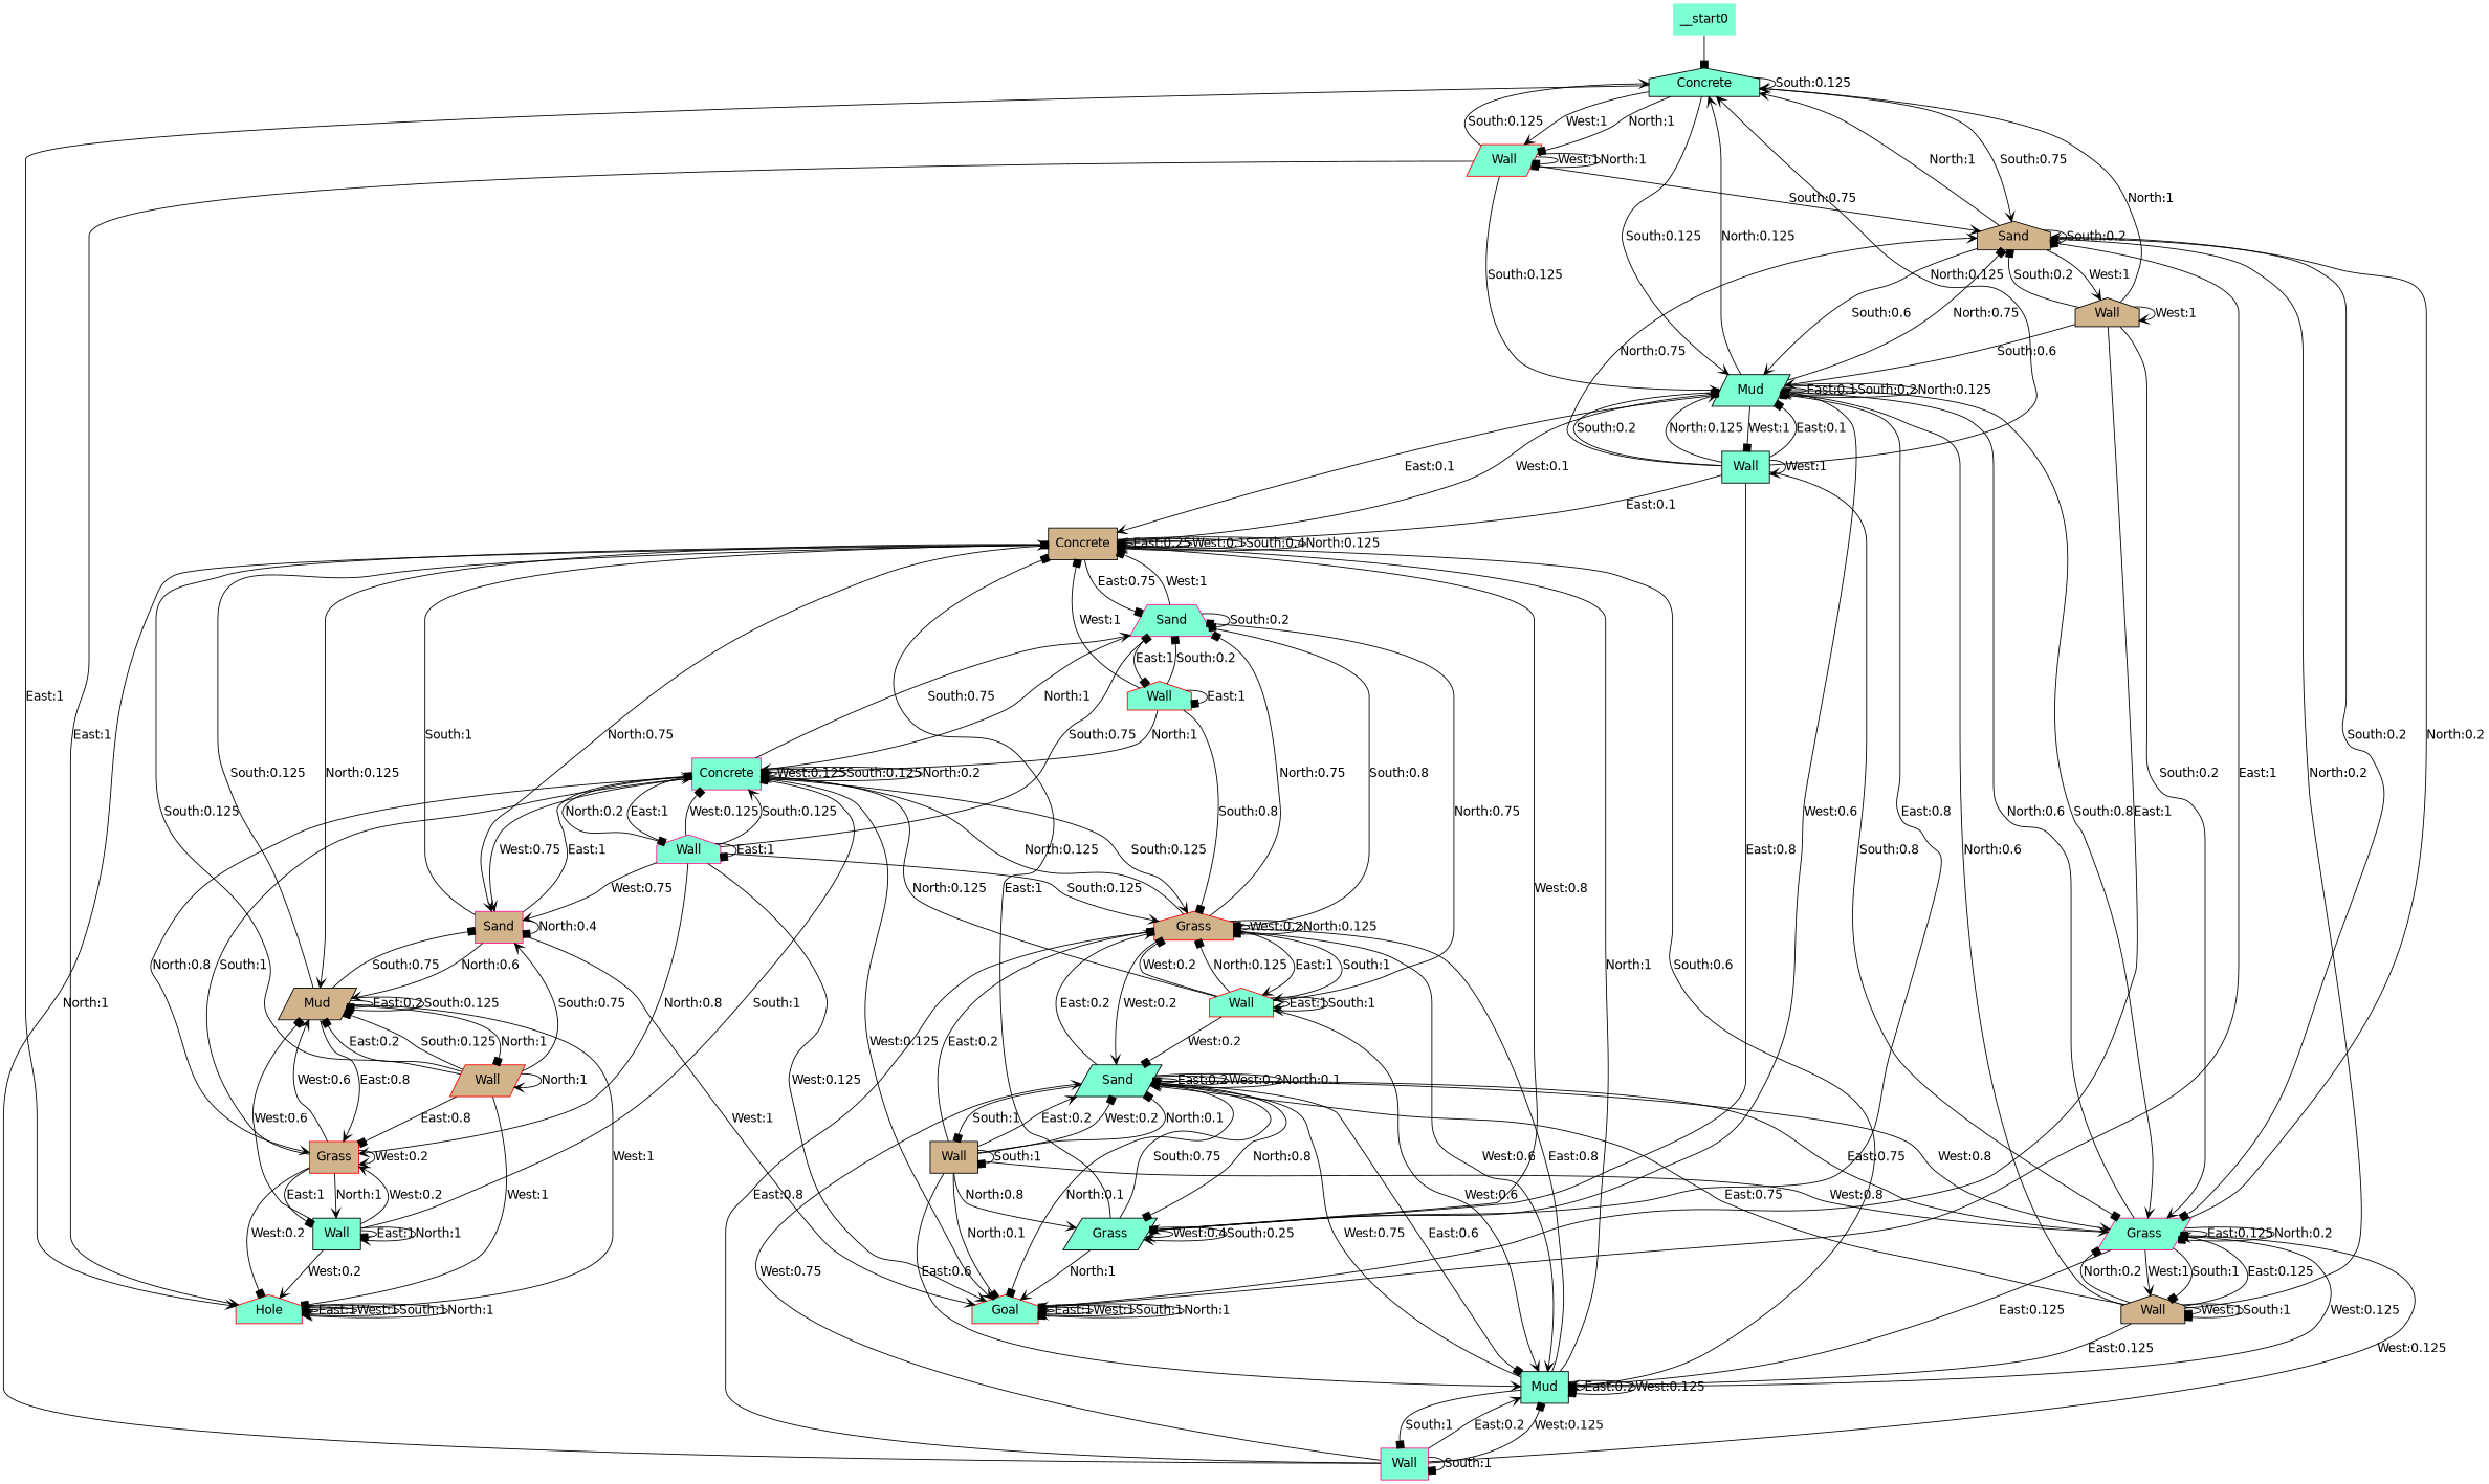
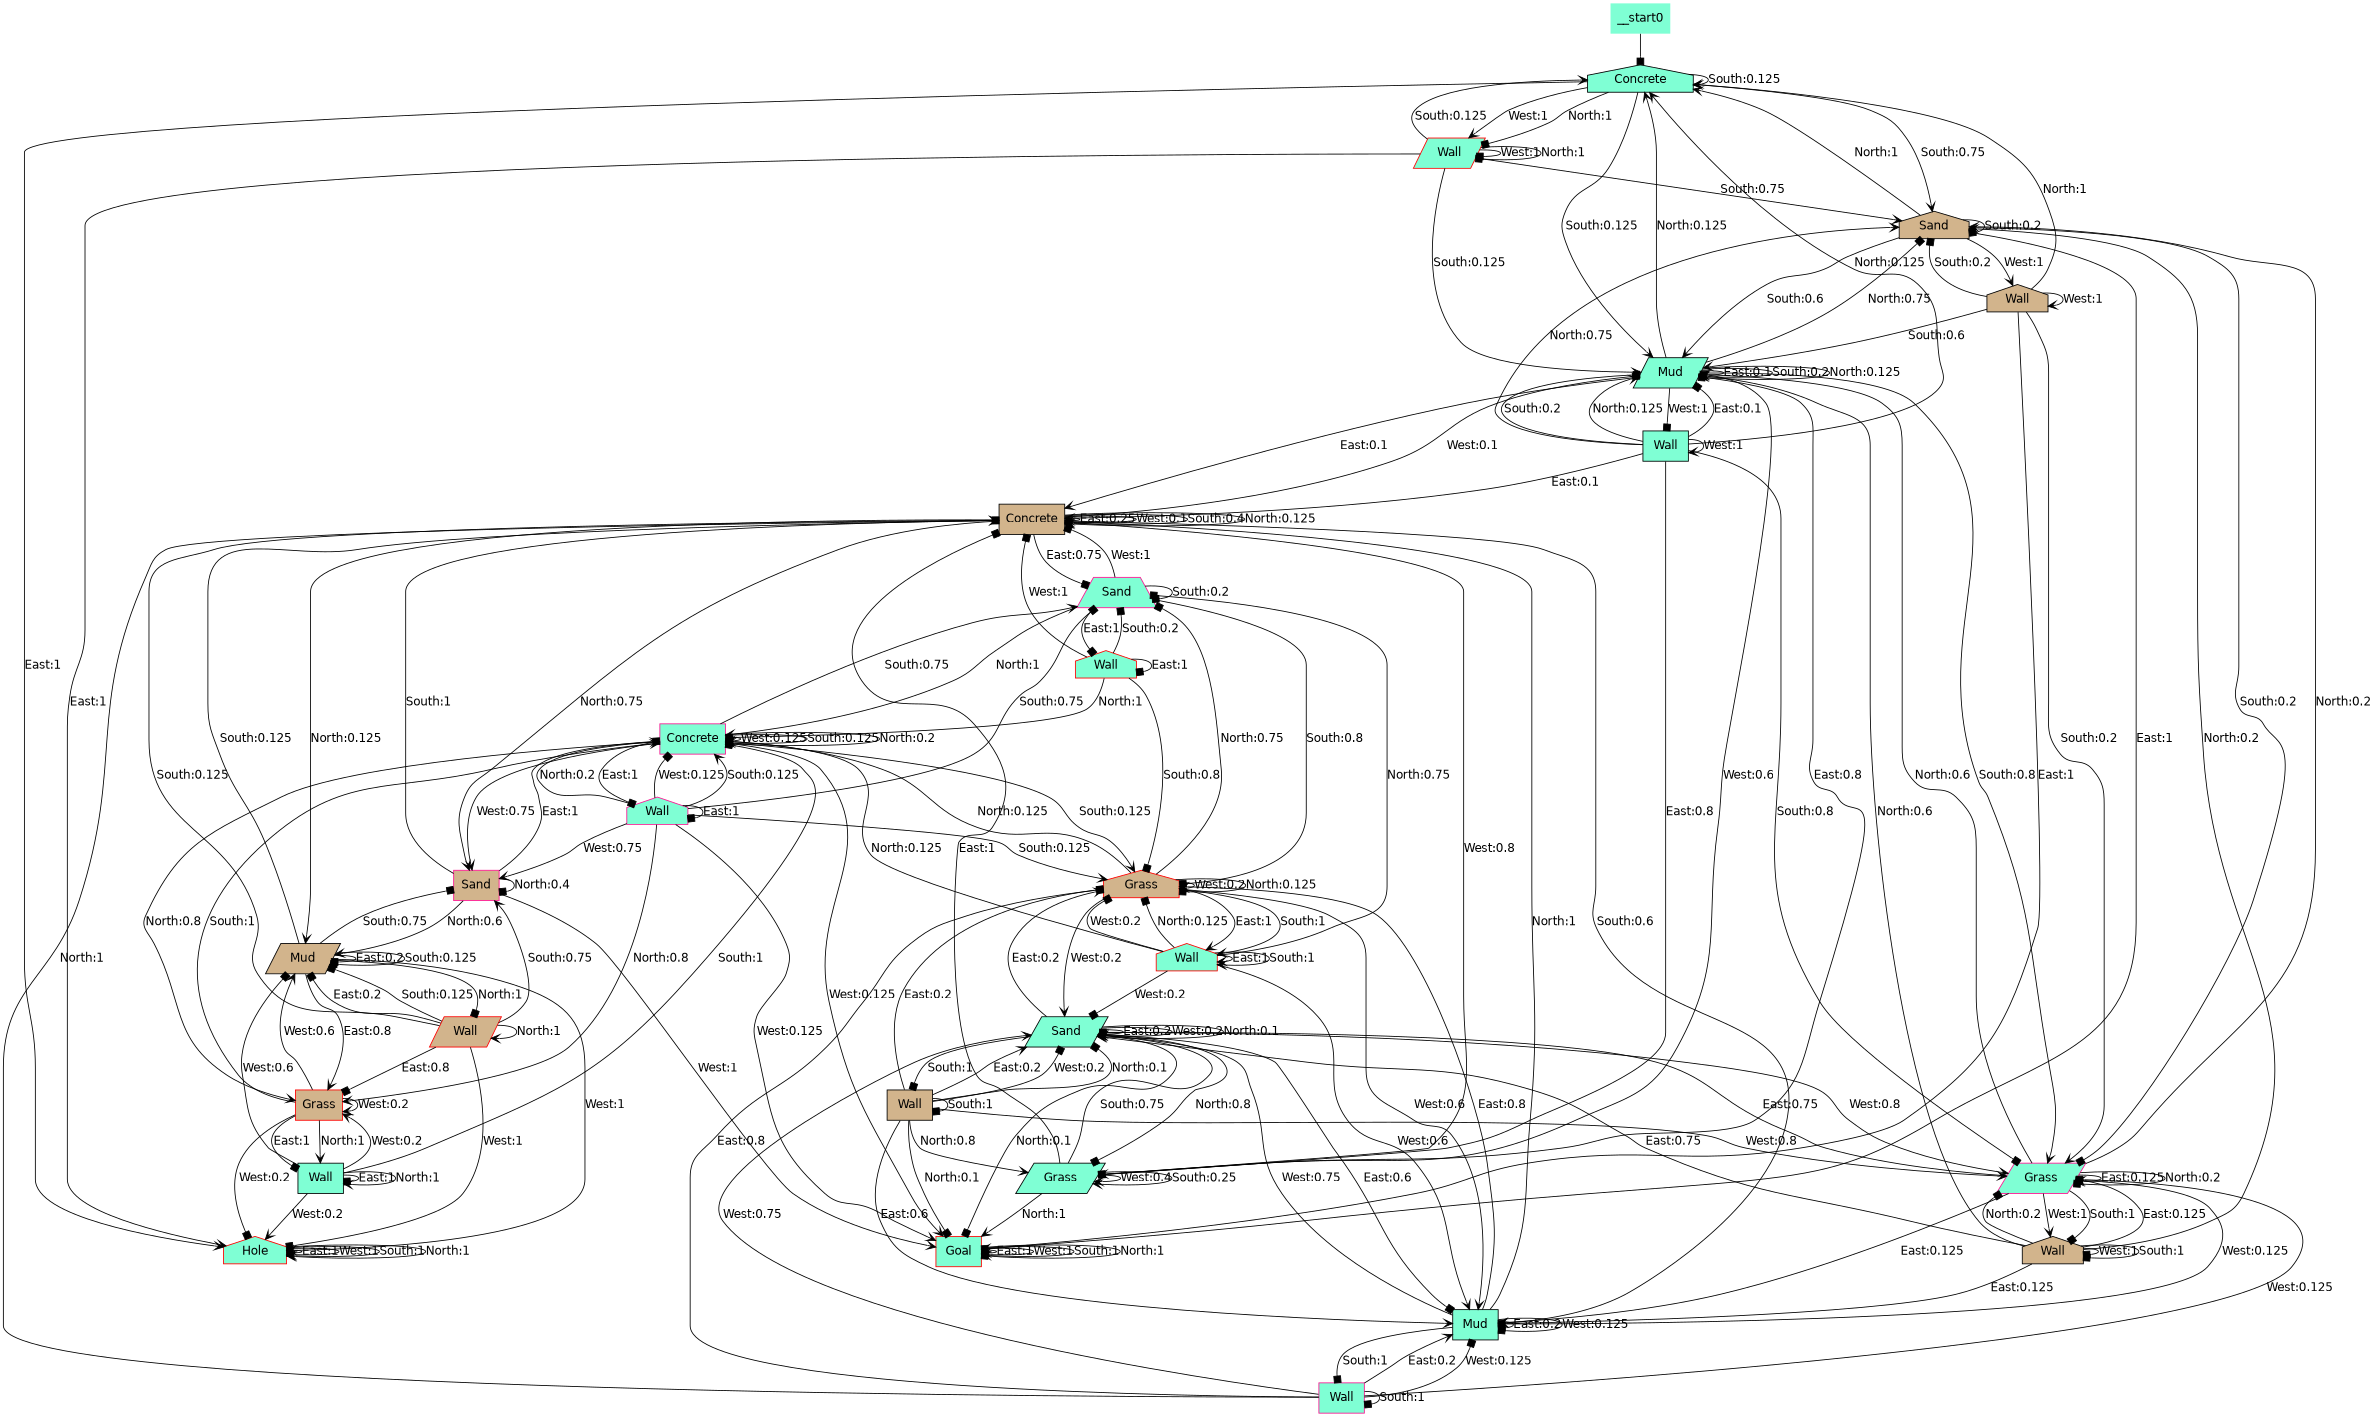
  digraph {
    fontname="DejaVu Sans"
    node [shape=box style=filled fillcolor=aquamarine color=black fontname="DejaVu Sans"]
    edge [arrowhead=vee fontname="DejaVu Sans"]
    __start0 [shape=none color=red]
    n2 [label=Concrete shape=house]
    n3 [label=Wall shape=parallelogram color=red]
    n4 [label=Sand shape=house fillcolor=tan]
    n5 [label=Mud shape=parallelogram]
    n6 [label=Hole shape=house color=red]
    n7 [label=Wall shape=house fillcolor=tan]
    n8 [label=Grass shape=parallelogram color=deeppink]
-   n9 [label=Goal shape=house color=red]
+   n9 [label=Goal color=red]
    n10 [label=Wall]
    n11 [label=Grass shape=parallelogram]
    n12 [label=Concrete fillcolor=tan]
    n13 [label=Wall shape=house fillcolor=tan]
    n14 [label=Sand shape=parallelogram]
    n15 [label=Mud]
    n16 [label=Wall fillcolor=tan]
    n17 [label=Grass shape=house fillcolor=tan color=red]
    n18 [label=Wall shape=parallelogram fillcolor=tan color=red]
    n19 [label=Mud shape=parallelogram fillcolor=tan]
    n20 [label=Sand fillcolor=tan color=deeppink]
    n21 [label=Grass fillcolor=tan color=red]
    n22 [label=Concrete color=deeppink]
    n23 [label=Sand shape=trapezium color=deeppink]
    n24 [label=Wall color=deeppink]
    n25 [label=Wall]
    n26 [label=Wall shape=house color=deeppink]
    n27 [label=Wall shape=house color=red]
    n28 [label=Wall shape=house color=red]
    __start0 -> n2 [arrowhead=box]
    n2 -> n2 [label="South:0.125"]
    n2 -> n3 [label="West:1"]
    n2 -> n3 [label="North:1" arrowhead=box]
    n2 -> n4 [label="South:0.75"]
    n2 -> n5 [label="South:0.125"]
    n2 -> n6 [label="East:1"]
    n3 -> n2 [label="South:0.125"]
    n3 -> n3 [label="West:1" arrowhead=box]
    n3 -> n3 [label="North:1" arrowhead=box]
    n3 -> n4 [label="South:0.75"]
    n3 -> n5 [label="South:0.125"]
    n3 -> n6 [label="East:1"]
    n4 -> n2 [label="North:1"]
    n4 -> n4 [label="South:0.2" arrowhead=box]
    n4 -> n5 [label="South:0.6"]
    n4 -> n7 [label="West:1"]
    n4 -> n8 [label="South:0.2" arrowhead=box]
    n4 -> n9 [label="East:1" arrowhead=box]
    n5 -> n2 [label="North:0.125"]
    n5 -> n4 [label="North:0.75" arrowhead=box]
    n5 -> n5 [label="East:0.1"]
    n5 -> n5 [label="South:0.2"]
    n5 -> n5 [label="North:0.125" arrowhead=box]
    n5 -> n8 [label="South:0.8"]
    n5 -> n10 [label="West:1" arrowhead=box]
    n5 -> n11 [label="East:0.8" arrowhead=box]
    n5 -> n12 [label="East:0.1"]
    n6 -> n6 [label="East:1" arrowhead=box]
    n6 -> n6 [label="West:1"]
    n6 -> n6 [label="South:1"]
    n6 -> n6 [label="North:1"]
    n7 -> n2 [label="North:1"]
    n7 -> n4 [label="South:0.2" arrowhead=box]
    n7 -> n5 [label="South:0.6"]
    n7 -> n7 [label="West:1"]
    n7 -> n8 [label="South:0.2"]
    n7 -> n9 [label="East:1"]
    n8 -> n4 [label="North:0.2"]
    n8 -> n5 [label="North:0.6" arrowhead=box]
    n8 -> n8 [label="East:0.125"]
    n8 -> n8 [label="North:0.2" arrowhead=box]
    n8 -> n13 [label="West:1"]
    n8 -> n13 [label="South:1" arrowhead=box]
    n8 -> n14 [label="East:0.75" arrowhead=box]
    n8 -> n15 [label="East:0.125"]
    n9 -> n9 [label="East:1"]
    n9 -> n9 [label="West:1" arrowhead=box]
    n9 -> n9 [label="South:1"]
    n9 -> n9 [label="North:1" arrowhead=box]
    n10 -> n2 [label="North:0.125"]
    n10 -> n4 [label="North:0.75"]
    n10 -> n5 [label="East:0.1" arrowhead=box]
    n10 -> n5 [label="South:0.2" arrowhead=box]
    n10 -> n5 [label="North:0.125"]
    n10 -> n8 [label="South:0.8" arrowhead=box]
    n10 -> n10 [label="West:1"]
    n10 -> n11 [label="East:0.8" arrowhead=box]
    n10 -> n12 [label="East:0.1"]
    n11 -> n5 [label="West:0.6"]
    n11 -> n9 [label="North:1"]
    n11 -> n11 [label="West:0.4"]
    n11 -> n11 [label="South:0.25"]
    n11 -> n12 [label="East:1" arrowhead=box]
    n11 -> n14 [label="South:0.75"]
    n12 -> n5 [label="West:0.1" arrowhead=box]
    n12 -> n11 [label="West:0.8"]
    n12 -> n12 [label="East:0.25"]
    n12 -> n12 [label="West:0.1"]
    n12 -> n12 [label="South:0.4"]
    n12 -> n12 [label="North:0.125"]
    n12 -> n15 [label="South:0.6"]
    n12 -> n19 [label="North:0.125"]
    n12 -> n20 [label="North:0.75"]
    n12 -> n23 [label="East:0.75" arrowhead=box]
    n13 -> n4 [label="North:0.2"]
    n13 -> n5 [label="North:0.6"]
    n13 -> n8 [label="East:0.125"]
    n13 -> n8 [label="North:0.2" arrowhead=box]
    n13 -> n13 [label="West:1" arrowhead=box]
    n13 -> n13 [label="South:1" arrowhead=box]
    n13 -> n14 [label="East:0.75"]
    n13 -> n15 [label="East:0.125" arrowhead=box]
    n14 -> n8 [label="West:0.8"]
    n14 -> n9 [label="North:0.1" arrowhead=box]
    n14 -> n11 [label="North:0.8" arrowhead=box]
    n14 -> n14 [label="East:0.2"]
    n14 -> n14 [label="West:0.2"]
    n14 -> n14 [label="North:0.1"]
    n14 -> n15 [label="East:0.6" arrowhead=box]
    n14 -> n16 [label="South:1" arrowhead=box]
    n14 -> n17 [label="East:0.2"]
    n15 -> n8 [label="West:0.125" arrowhead=box]
    n15 -> n12 [label="North:1" arrowhead=box]
    n15 -> n14 [label="West:0.75"]
    n15 -> n15 [label="East:0.2" arrowhead=box]
    n15 -> n15 [label="West:0.125" arrowhead=box]
    n15 -> n17 [label="East:0.8"]
    n15 -> n24 [label="South:1" arrowhead=box]
    n16 -> n8 [label="West:0.8"]
    n16 -> n9 [label="North:0.1" arrowhead=box]
    n16 -> n11 [label="North:0.8"]
    n16 -> n14 [label="East:0.2"]
    n16 -> n14 [label="West:0.2" arrowhead=box]
    n16 -> n14 [label="North:0.1" arrowhead=box]
    n16 -> n15 [label="East:0.6"]
    n16 -> n16 [label="South:1" arrowhead=box]
    n16 -> n17 [label="East:0.2" arrowhead=box]
    n17 -> n14 [label="West:0.2"]
    n17 -> n15 [label="West:0.6"]
    n17 -> n17 [label="West:0.2"]
    n17 -> n17 [label="North:0.125" arrowhead=box]
    n17 -> n22 [label="North:0.125"]
    n17 -> n23 [label="North:0.75" arrowhead=box]
    n17 -> n28 [label="East:1"]
    n17 -> n28 [label="South:1"]
    n18 -> n6 [label="West:1" arrowhead=box]
    n18 -> n12 [label="South:0.125" arrowhead=box]
    n18 -> n18 [label="North:1"]
    n18 -> n19 [label="East:0.2" arrowhead=box]
    n18 -> n19 [label="South:0.125" arrowhead=box]
    n18 -> n20 [label="South:0.75"]
    n18 -> n21 [label="East:0.8" arrowhead=box]
    n19 -> n6 [label="West:1"]
    n19 -> n12 [label="South:0.125"]
    n19 -> n18 [label="North:1" arrowhead=box]
    n19 -> n19 [label="East:0.2" arrowhead=box]
    n19 -> n19 [label="South:0.125" arrowhead=box]
    n19 -> n20 [label="South:0.75" arrowhead=box]
    n19 -> n21 [label="East:0.8"]
    n20 -> n9 [label="West:1"]
    n20 -> n12 [label="South:1"]
    n20 -> n19 [label="North:0.6"]
    n20 -> n20 [label="North:0.4" arrowhead=box]
    n20 -> n22 [label="East:1" arrowhead=box]
    n21 -> n6 [label="West:0.2" arrowhead=box]
    n21 -> n19 [label="West:0.6"]
    n21 -> n21 [label="West:0.2"]
    n21 -> n22 [label="South:1"]
    n21 -> n25 [label="East:1" arrowhead=box]
    n21 -> n25 [label="North:1"]
    n22 -> n9 [label="West:0.125"]
    n22 -> n17 [label="South:0.125"]
    n22 -> n20 [label="West:0.75"]
    n22 -> n21 [label="North:0.8"]
    n22 -> n22 [label="West:0.125"]
    n22 -> n22 [label="South:0.125"]
    n22 -> n22 [label="North:0.2" arrowhead=box]
    n22 -> n23 [label="South:0.75"]
    n22 -> n26 [label="East:1" arrowhead=box]
    n23 -> n12 [label="West:1" arrowhead=box]
    n23 -> n17 [label="South:0.8" arrowhead=box]
    n23 -> n22 [label="North:1"]
    n23 -> n23 [label="South:0.2" arrowhead=box]
    n23 -> n27 [label="East:1" arrowhead=box]
    n24 -> n8 [label="West:0.125" arrowhead=box]
    n24 -> n12 [label="North:1" arrowhead=box]
    n24 -> n14 [label="West:0.75"]
    n24 -> n15 [label="East:0.2"]
    n24 -> n15 [label="West:0.125" arrowhead=box]
    n24 -> n17 [label="East:0.8" arrowhead=box]
    n24 -> n24 [label="South:1" arrowhead=box]
    n25 -> n6 [label="West:0.2"]
    n25 -> n19 [label="West:0.6" arrowhead=box]
    n25 -> n21 [label="West:0.2"]
    n25 -> n22 [label="South:1" arrowhead=box]
    n25 -> n25 [label="East:1" arrowhead=box]
    n25 -> n25 [label="North:1"]
    n26 -> n9 [label="West:0.125"]
    n26 -> n17 [label="South:0.125"]
    n26 -> n20 [label="West:0.75"]
    n26 -> n21 [label="North:0.8"]
    n26 -> n22 [label="West:0.125" arrowhead=box]
    n26 -> n22 [label="South:0.125"]
    n26 -> n22 [label="North:0.2"]
    n26 -> n23 [label="South:0.75" arrowhead=box]
    n26 -> n26 [label="East:1" arrowhead=box]
    n27 -> n12 [label="West:1" arrowhead=box]
    n27 -> n17 [label="South:0.8" arrowhead=box]
    n27 -> n22 [label="North:1" arrowhead=box]
    n27 -> n23 [label="South:0.2" arrowhead=box]
    n27 -> n27 [label="East:1" arrowhead=box]
    n28 -> n14 [label="West:0.2" arrowhead=box]
    n28 -> n15 [label="West:0.6"]
    n28 -> n17 [label="West:0.2" arrowhead=box]
    n28 -> n17 [label="North:0.125" arrowhead=box]
    n28 -> n22 [label="North:0.125" arrowhead=box]
    n28 -> n23 [label="North:0.75" arrowhead=box]
    n28 -> n28 [label="East:1"]
    n28 -> n28 [label="South:1"]
  }
